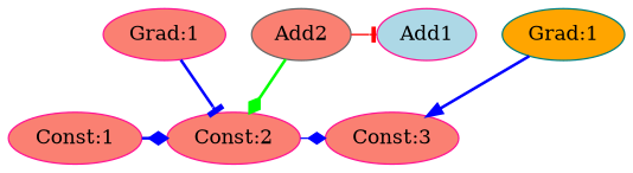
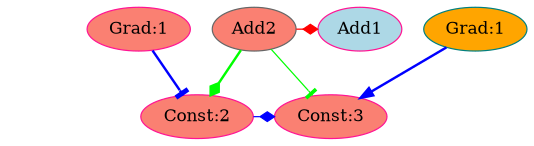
  digraph {
    node [color=deeppink fillcolor=salmon style=filled]
    edge [arrowhead=tee color=blue style=bold]
    n1 [fillcolor=lightblue label=Add1]
    n2 [color=gray40 label=Add2]
-   n3 [label="Const:1"]
    n4 [label="Const:2"]
    n5 [label="Const:3"]
    n6 [label="Grad:1"]
    n7 [color=teal fillcolor=orange label="Grad:1"]
    subgraph sub_1 {
      rank=same
      n1
      n2
    }
    subgraph sub_2 {
      rank=same
-     n3
      n4
      n5
    }
    subgraph sub_3 {
      rank=same
      n6
      n7
    }
-   n2 -> n1 [color=red style=solid]
+   n2 -> n1 [arrowhead=diamond color=red style=solid]
    n2 -> n4 [arrowhead=diamond color=green]
-   n3 -> n4 [arrowhead=diamond]
+   n2 -> n5 [color=green style=solid]
    n4 -> n5 [arrowhead=diamond style=solid]
    n6 -> n4
    n7 -> n5 [arrowhead=normal]
  }
